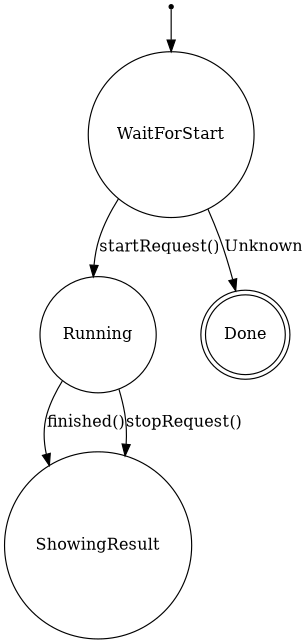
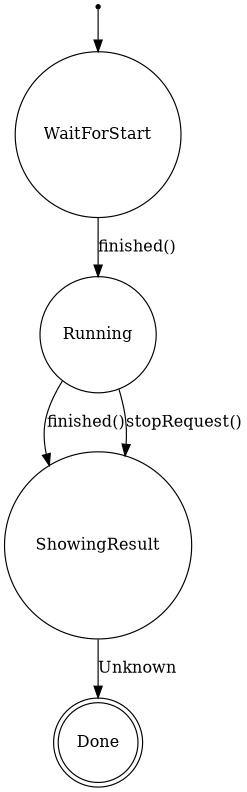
  digraph {
    node [shape=circle]
    __init__ [shape=point]
    n2 [label=WaitForStart]
    n3 [label=Running]
    n4 [label=ShowingResult]
    n5 [label=Done shape=doublecircle]
    __init__ -> n2
-   n2 -> n3 [label="startRequest()"]
+   n2 -> n3 [label="finished()"]
    n3 -> n4 [label="finished()"]
    n3 -> n4 [label="stopRequest()"]
-   n2 -> n5 [label=Unknown]
+   n4 -> n5 [label=Unknown]
  }
